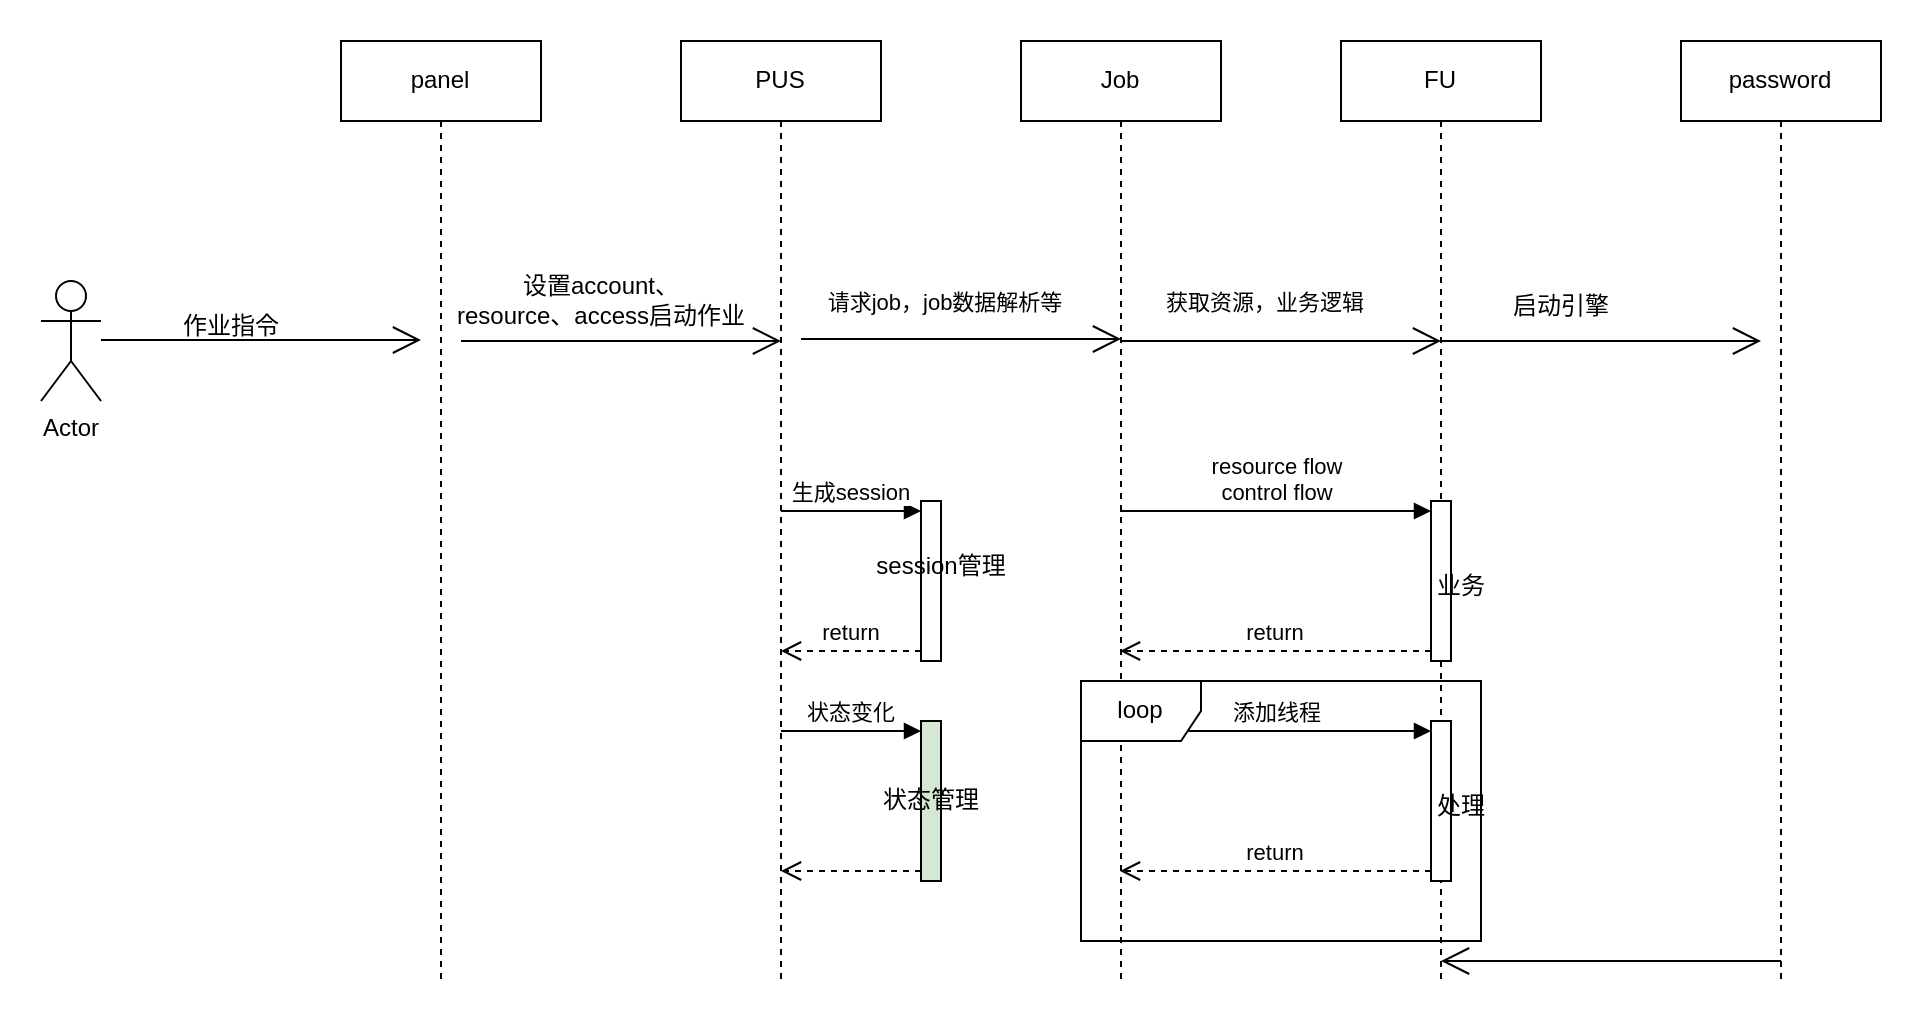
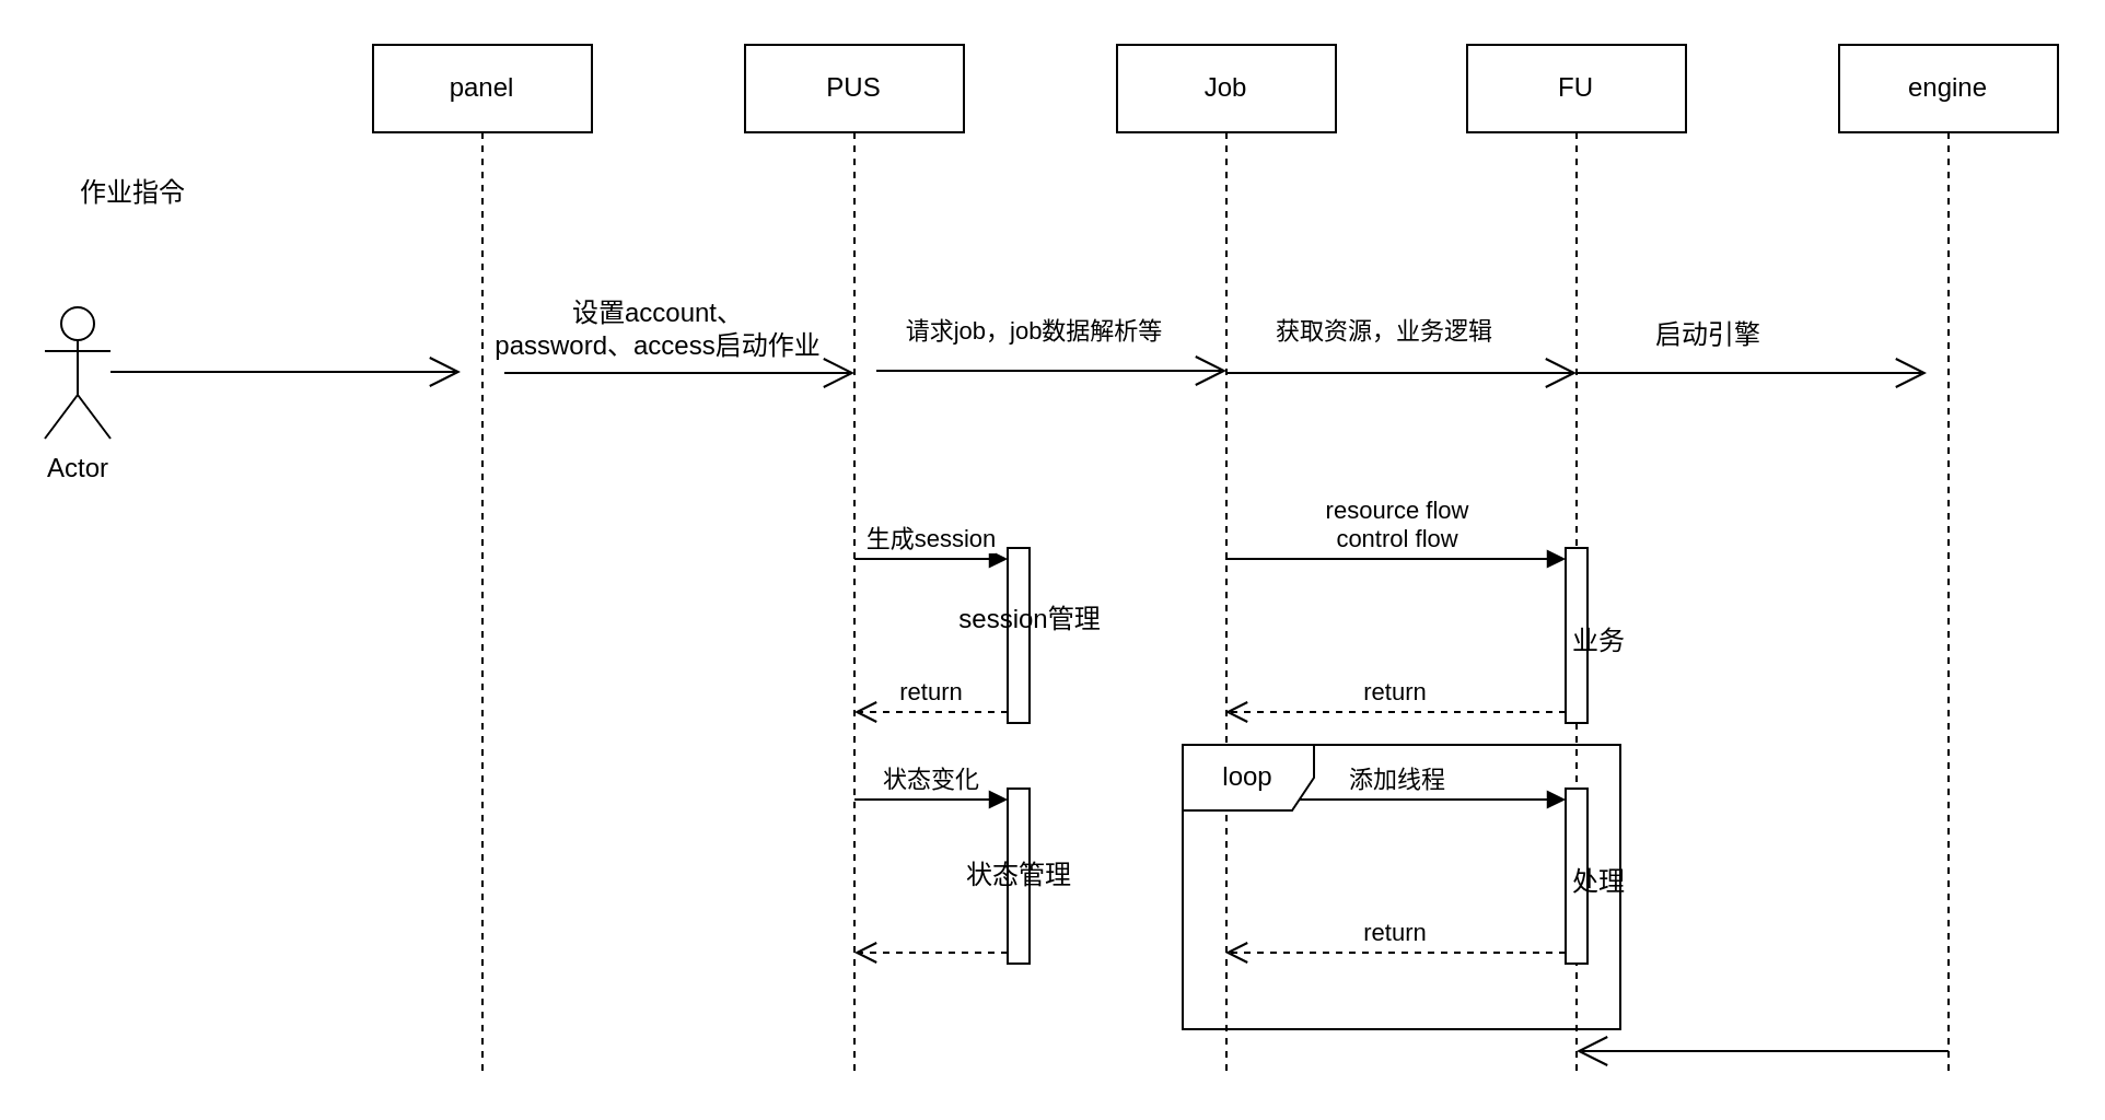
  <mxCell id="0" />
  <mxCell id="1" parent="0" />
  <mxCell id="2" value="panel" style="shape=umlLifeline;perimeter=lifelinePerimeter;whiteSpace=wrap;html=1;container=1;dropTarget=0;collapsible=0;recursiveResize=0;outlineConnect=0;portConstraint=eastwest;newEdgeStyle={&quot;curved&quot;:0,&quot;rounded&quot;:0};" vertex="1" parent="1"><mxGeometry x="170" y="20" width="100" height="470" as="geometry" /></mxCell>
  <mxCell id="3" value="Actor" style="shape=umlActor;verticalLabelPosition=bottom;verticalAlign=top;html=1;" vertex="1" parent="1"><mxGeometry x="20" y="140" width="30" height="60" as="geometry" /></mxCell>
  <mxCell id="4" value="" style="endArrow=open;endFill=1;endSize=12;html=1;rounded=0;" edge="1" parent="1"><mxGeometry width="160" relative="1" as="geometry"><mxPoint x="50" y="169.5" as="sourcePoint" /><mxPoint x="210" y="169.5" as="targetPoint" /></mxGeometry></mxCell>
- <mxCell id="5" value="作业指令" style="text;html=1;align=center;verticalAlign=middle;resizable=0;points=[];autosize=1;strokeColor=none;fillColor=none;" vertex="1" parent="1"><mxGeometry y="148" width="70" height="30" as="geometry" x="80" /></mxCell>
+ <mxCell id="5" value="作业指令" style="text;html=1;align=center;verticalAlign=middle;resizable=0;points=[];autosize=1;strokeColor=none;fillColor=none;" vertex="1" parent="1"><mxGeometry x="25" y="73" width="70" height="30" as="geometry" /></mxCell>
  <mxCell id="6" value="PUS" style="shape=umlLifeline;perimeter=lifelinePerimeter;whiteSpace=wrap;html=1;container=1;dropTarget=0;collapsible=0;recursiveResize=0;outlineConnect=0;portConstraint=eastwest;newEdgeStyle={&quot;curved&quot;:0,&quot;rounded&quot;:0};" vertex="1" parent="1"><mxGeometry x="340" y="20" width="100" height="470" as="geometry" /></mxCell>
  <mxCell id="7" value="" style="endArrow=open;endFill=1;endSize=12;html=1;rounded=0;" edge="1" parent="1"><mxGeometry width="160" relative="1" as="geometry"><mxPoint x="230" y="170" as="sourcePoint" /><mxPoint x="390" y="170" as="targetPoint" /></mxGeometry></mxCell>
- <mxCell id="8" value="设置account、&lt;br&gt;resource、access启动作业" style="text;html=1;align=center;verticalAlign=middle;resizable=0;points=[];autosize=1;strokeColor=none;fillColor=none;" vertex="1" parent="1"><mxGeometry x="215" y="130" width="170" height="40" as="geometry" /></mxCell>
+ <mxCell id="8" value="设置account、&lt;br&gt;password、access启动作业" style="text;html=1;align=center;verticalAlign=middle;resizable=0;points=[];autosize=1;strokeColor=none;fillColor=none;" vertex="1" parent="1"><mxGeometry x="215" y="130" width="170" height="40" as="geometry" /></mxCell>
  <mxCell id="9" value="Job" style="shape=umlLifeline;perimeter=lifelinePerimeter;whiteSpace=wrap;html=1;container=1;dropTarget=0;collapsible=0;recursiveResize=0;outlineConnect=0;portConstraint=eastwest;newEdgeStyle={&quot;curved&quot;:0,&quot;rounded&quot;:0};" vertex="1" parent="1"><mxGeometry x="510" y="20" width="100" height="470" as="geometry" /></mxCell>
  <mxCell id="10" value="" style="endArrow=open;endFill=1;endSize=12;html=1;rounded=0;" edge="1" parent="1"><mxGeometry width="160" relative="1" as="geometry"><mxPoint x="400" y="169" as="sourcePoint" /><mxPoint x="560" y="169" as="targetPoint" /></mxGeometry></mxCell>
  <mxCell id="11" value="请求job，job数据解析等" style="edgeLabel;html=1;align=center;verticalAlign=middle;resizable=0;points=[];" vertex="1" connectable="0" parent="10"><mxGeometry x="-0.108" y="7" relative="1" as="geometry"><mxPoint y="-12" as="offset" /></mxGeometry></mxCell>
  <mxCell id="12" value="FU" style="shape=umlLifeline;perimeter=lifelinePerimeter;whiteSpace=wrap;html=1;container=1;dropTarget=0;collapsible=0;recursiveResize=0;outlineConnect=0;portConstraint=eastwest;newEdgeStyle={&quot;curved&quot;:0,&quot;rounded&quot;:0};" vertex="1" parent="1"><mxGeometry x="670" y="20" width="100" height="470" as="geometry" /></mxCell>
  <mxCell id="13" value="" style="html=1;points=[[0,0,0,0,5],[0,1,0,0,-5],[1,0,0,0,5],[1,1,0,0,-5]];perimeter=orthogonalPerimeter;outlineConnect=0;targetShapes=umlLifeline;portConstraint=eastwest;newEdgeStyle={&quot;curved&quot;:0,&quot;rounded&quot;:0};" vertex="1" parent="12"><mxGeometry x="45" y="230" width="10" height="80" as="geometry" /></mxCell>
  <mxCell id="14" value="" style="html=1;points=[[0,0,0,0,5],[0,1,0,0,-5],[1,0,0,0,5],[1,1,0,0,-5]];perimeter=orthogonalPerimeter;outlineConnect=0;targetShapes=umlLifeline;portConstraint=eastwest;newEdgeStyle={&quot;curved&quot;:0,&quot;rounded&quot;:0};" vertex="1" parent="12"><mxGeometry x="45" y="340" width="10" height="80" as="geometry" /></mxCell>
  <mxCell id="15" value="" style="endArrow=open;endFill=1;endSize=12;html=1;rounded=0;" edge="1" parent="1"><mxGeometry width="160" relative="1" as="geometry"><mxPoint x="560" y="170" as="sourcePoint" /><mxPoint x="720" y="170" as="targetPoint" /></mxGeometry></mxCell>
  <mxCell id="16" value="获取资源，业务逻辑" style="edgeLabel;html=1;align=center;verticalAlign=middle;resizable=0;points=[];" vertex="1" connectable="0" parent="15"><mxGeometry x="-0.108" y="7" relative="1" as="geometry"><mxPoint y="-13" as="offset" /></mxGeometry></mxCell>
- <mxCell id="17" value="password" style="shape=umlLifeline;perimeter=lifelinePerimeter;whiteSpace=wrap;html=1;container=1;dropTarget=0;collapsible=0;recursiveResize=0;outlineConnect=0;portConstraint=eastwest;newEdgeStyle={&quot;curved&quot;:0,&quot;rounded&quot;:0};" vertex="1" parent="1"><mxGeometry x="840" y="20" width="100" height="470" as="geometry" /></mxCell>
+ <mxCell id="17" value="engine" style="shape=umlLifeline;perimeter=lifelinePerimeter;whiteSpace=wrap;html=1;container=1;dropTarget=0;collapsible=0;recursiveResize=0;outlineConnect=0;portConstraint=eastwest;newEdgeStyle={&quot;curved&quot;:0,&quot;rounded&quot;:0};" vertex="1" parent="1"><mxGeometry x="840" y="20" width="100" height="470" as="geometry" /></mxCell>
  <mxCell id="18" value="" style="endArrow=open;endFill=1;endSize=12;html=1;rounded=0;" edge="1" parent="1"><mxGeometry width="160" relative="1" as="geometry"><mxPoint x="720" y="170" as="sourcePoint" /><mxPoint x="880" y="170" as="targetPoint" /></mxGeometry></mxCell>
  <mxCell id="19" value="启动引擎" style="text;html=1;align=center;verticalAlign=middle;resizable=0;points=[];autosize=1;strokeColor=none;fillColor=none;" vertex="1" parent="1"><mxGeometry x="745" y="138" width="70" height="30" as="geometry" /></mxCell>
  <mxCell id="20" value="" style="html=1;points=[[0,0,0,0,5],[0,1,0,0,-5],[1,0,0,0,5],[1,1,0,0,-5]];perimeter=orthogonalPerimeter;outlineConnect=0;targetShapes=umlLifeline;portConstraint=eastwest;newEdgeStyle={&quot;curved&quot;:0,&quot;rounded&quot;:0};" vertex="1" parent="1"><mxGeometry x="460" y="250" width="10" height="80" as="geometry" /></mxCell>
  <mxCell id="21" value="生成session" style="html=1;verticalAlign=bottom;endArrow=block;curved=0;rounded=0;entryX=0;entryY=0;entryDx=0;entryDy=5;" edge="1" target="20" parent="1"><mxGeometry relative="1" as="geometry"><mxPoint x="390" y="255" as="sourcePoint" /></mxGeometry></mxCell>
  <mxCell id="22" value="return" style="html=1;verticalAlign=bottom;endArrow=open;dashed=1;endSize=8;curved=0;rounded=0;exitX=0;exitY=1;exitDx=0;exitDy=-5;" edge="1" source="20" parent="1"><mxGeometry relative="1" as="geometry"><mxPoint x="390" y="325" as="targetPoint" /></mxGeometry></mxCell>
  <mxCell id="23" value="session管理" style="text;html=1;align=center;verticalAlign=middle;resizable=0;points=[];autosize=1;strokeColor=none;fillColor=none;" vertex="1" parent="1"><mxGeometry x="425" y="268" width="90" height="30" as="geometry" /></mxCell>
- <mxCell id="24" value="状态管理" style="html=1;points=[[0,0,0,0,5],[0,1,0,0,-5],[1,0,0,0,5],[1,1,0,0,-5]];perimeter=orthogonalPerimeter;outlineConnect=0;targetShapes=umlLifeline;portConstraint=eastwest;newEdgeStyle={&quot;curved&quot;:0,&quot;rounded&quot;:0};fillColor=#d5e8d4;" vertex="1" parent="1"><mxGeometry x="460" y="360" width="10" height="80" as="geometry" /></mxCell>
+ <mxCell id="24" value="状态管理" style="html=1;points=[[0,0,0,0,5],[0,1,0,0,-5],[1,0,0,0,5],[1,1,0,0,-5]];perimeter=orthogonalPerimeter;outlineConnect=0;targetShapes=umlLifeline;portConstraint=eastwest;newEdgeStyle={&quot;curved&quot;:0,&quot;rounded&quot;:0};" vertex="1" parent="1"><mxGeometry x="460" y="360" width="10" height="80" as="geometry" /></mxCell>
  <mxCell id="25" value="状态变化" style="html=1;verticalAlign=bottom;endArrow=block;curved=0;rounded=0;entryX=0;entryY=0;entryDx=0;entryDy=5;" edge="1" target="24" parent="1"><mxGeometry relative="1" as="geometry"><mxPoint x="390" y="365" as="sourcePoint" /></mxGeometry></mxCell>
  <mxCell id="26" value="" style="html=1;verticalAlign=bottom;endArrow=open;dashed=1;endSize=8;curved=0;rounded=0;exitX=0;exitY=1;exitDx=0;exitDy=-5;" edge="1" source="24" parent="1"><mxGeometry relative="1" as="geometry"><mxPoint x="390" y="435" as="targetPoint" /></mxGeometry></mxCell>
  <mxCell id="27" value="resource flow&lt;br&gt;control flow" style="html=1;verticalAlign=bottom;endArrow=block;curved=0;rounded=0;entryX=0;entryY=0;entryDx=0;entryDy=5;" edge="1" target="13" parent="1" source="9"><mxGeometry relative="1" as="geometry"><mxPoint x="645" y="255" as="sourcePoint" /></mxGeometry></mxCell>
  <mxCell id="28" value="return" style="html=1;verticalAlign=bottom;endArrow=open;dashed=1;endSize=8;curved=0;rounded=0;exitX=0;exitY=1;exitDx=0;exitDy=-5;" edge="1" source="13" parent="1" target="9"><mxGeometry relative="1" as="geometry"><mxPoint x="645" y="325" as="targetPoint" /></mxGeometry></mxCell>
  <mxCell id="29" value="业务" style="text;html=1;align=center;verticalAlign=middle;resizable=0;points=[];autosize=1;strokeColor=none;fillColor=none;" vertex="1" parent="1"><mxGeometry x="705" y="278" width="50" height="30" as="geometry" /></mxCell>
  <mxCell id="30" value="添加线程" style="html=1;verticalAlign=bottom;endArrow=block;curved=0;rounded=0;entryX=0;entryY=0;entryDx=0;entryDy=5;" edge="1" target="14" parent="1" source="9"><mxGeometry x="0.003" relative="1" as="geometry"><mxPoint x="645" y="365" as="sourcePoint" /><mxPoint as="offset" /></mxGeometry></mxCell>
  <mxCell id="31" value="return" style="html=1;verticalAlign=bottom;endArrow=open;dashed=1;endSize=8;curved=0;rounded=0;exitX=0;exitY=1;exitDx=0;exitDy=-5;" edge="1" source="14" parent="1" target="9"><mxGeometry relative="1" as="geometry"><mxPoint x="645" y="435" as="targetPoint" /></mxGeometry></mxCell>
  <mxCell id="32" value="处理" style="text;html=1;align=center;verticalAlign=middle;resizable=0;points=[];autosize=1;strokeColor=none;fillColor=none;" vertex="1" parent="1"><mxGeometry x="705" y="388" width="50" height="30" as="geometry" /></mxCell>
  <mxCell id="33" value="" style="endArrow=open;endFill=1;endSize=12;html=1;rounded=0;" edge="1" parent="1"><mxGeometry width="160" relative="1" as="geometry"><mxPoint x="890" y="480" as="sourcePoint" /><mxPoint x="720" y="480" as="targetPoint" /></mxGeometry></mxCell>
  <mxCell id="34" value="loop" style="shape=umlFrame;whiteSpace=wrap;html=1;pointerEvents=0;" vertex="1" parent="1"><mxGeometry x="540" y="340" width="200" height="130" as="geometry" /></mxCell>
